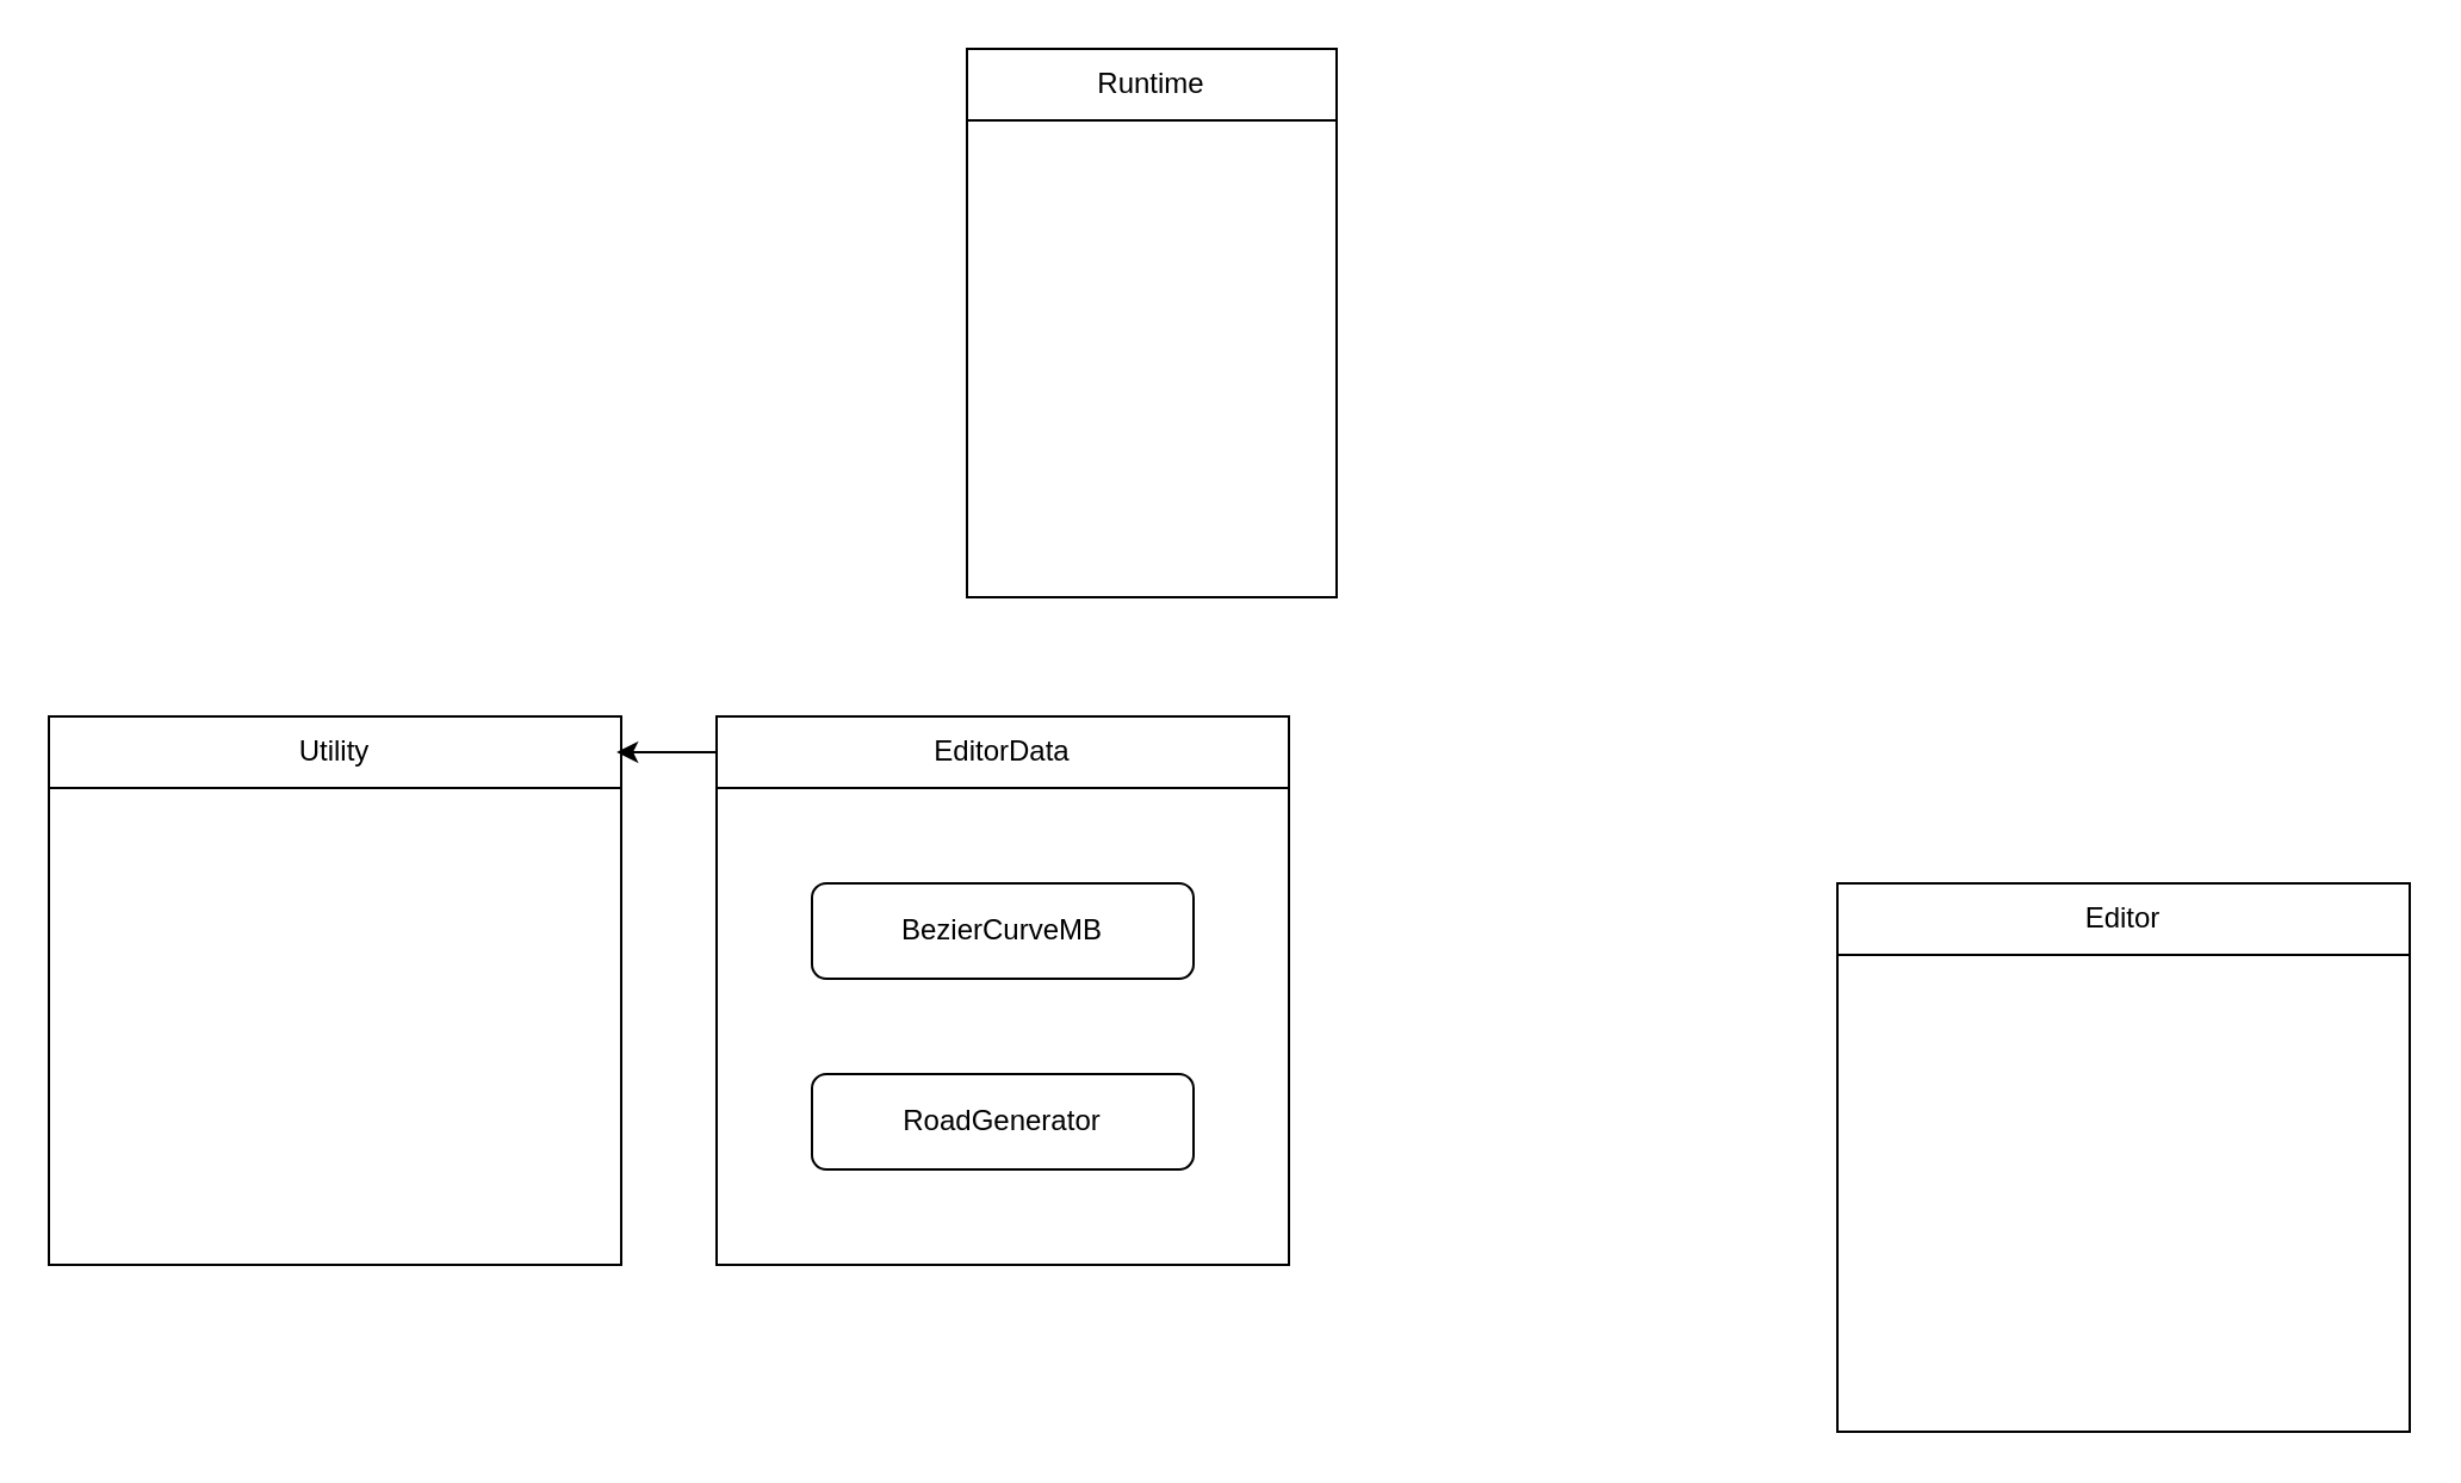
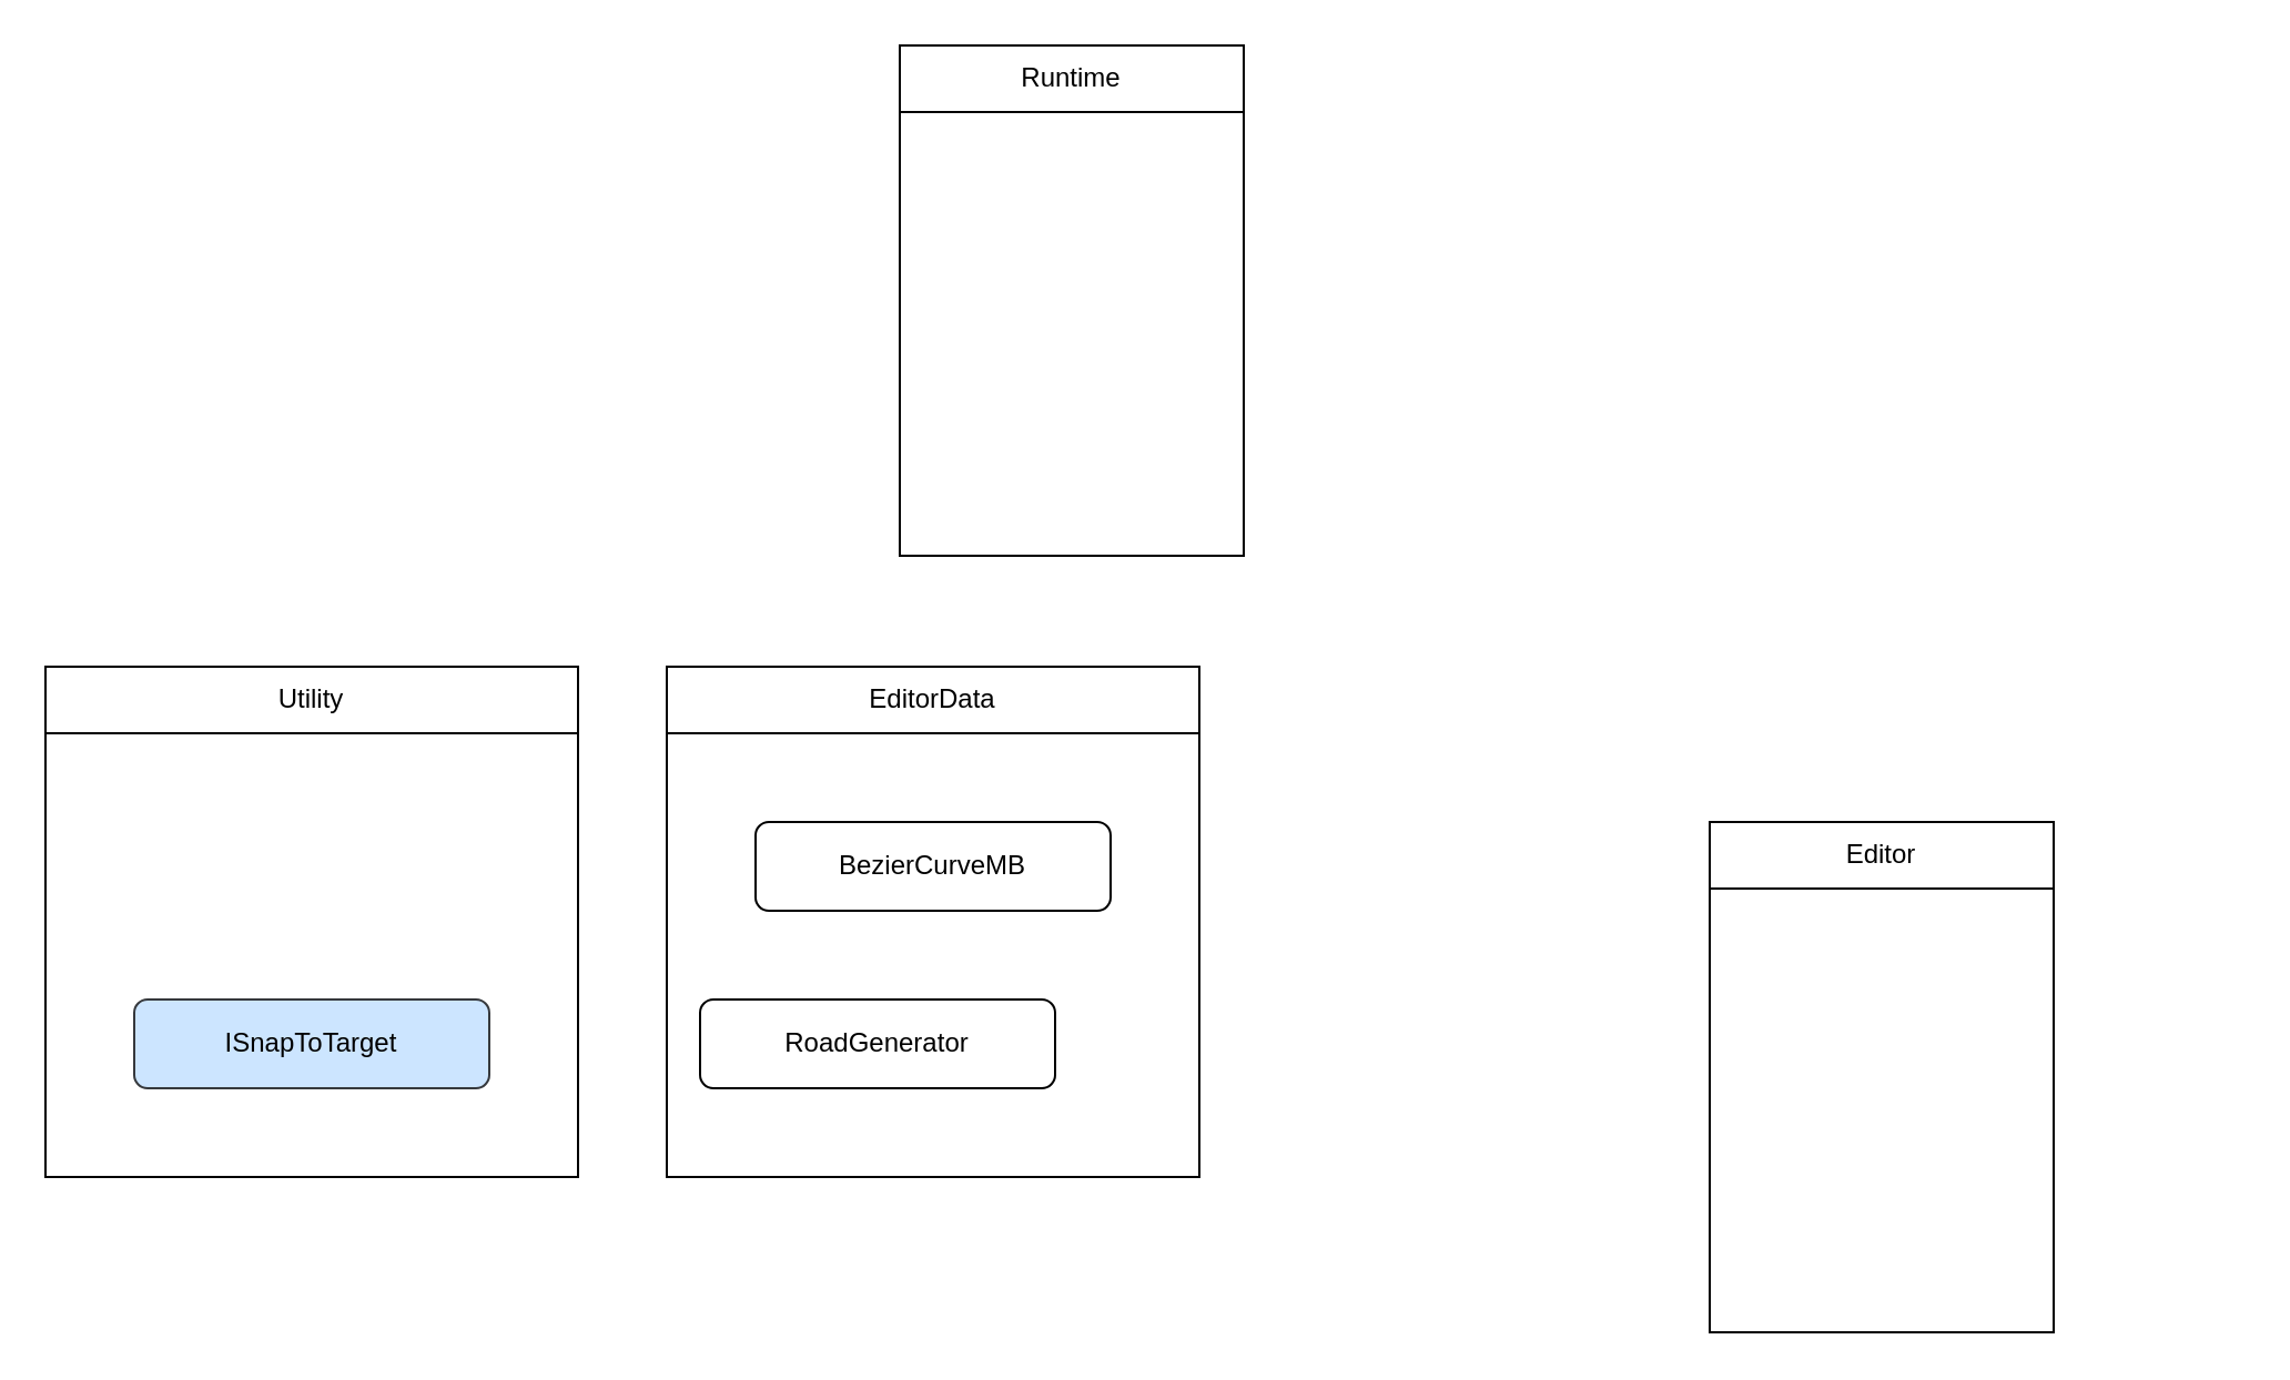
  <mxCell id="0" />
  <mxCell id="1" parent="0" />
+ <mxCell id="2" value="&lt;div&gt;ISnapToTarget&lt;/div&gt;" style="rounded=1;whiteSpace=wrap;html=1;fillColor=#cce5ff;strokeColor=#36393d;" vertex="1" parent="1"><mxGeometry x="60" y="450" width="160" height="40" as="geometry" /></mxCell>
  <mxCell id="3" value="Utility" style="swimlane;fontStyle=0;childLayout=stackLayout;horizontal=1;startSize=30;horizontalStack=0;resizeParent=1;resizeParentMax=0;resizeLast=0;collapsible=1;marginBottom=0;whiteSpace=wrap;html=1;" vertex="1" parent="1"><mxGeometry x="20" y="300" width="240" height="230" as="geometry" /></mxCell>
  <mxCell id="4" value="Runtime" style="swimlane;fontStyle=0;childLayout=stackLayout;horizontal=1;startSize=30;horizontalStack=0;resizeParent=1;resizeParentMax=0;resizeLast=0;collapsible=1;marginBottom=0;whiteSpace=wrap;html=1;" vertex="1" parent="1"><mxGeometry x="405" y="20" width="155" height="230" as="geometry" /></mxCell>
  <mxCell id="5" value="EditorData" style="swimlane;fontStyle=0;childLayout=stackLayout;horizontal=1;startSize=30;horizontalStack=0;resizeParent=1;resizeParentMax=0;resizeLast=0;collapsible=1;marginBottom=0;whiteSpace=wrap;html=1;" vertex="1" parent="1"><mxGeometry x="300" y="300" width="240" height="230" as="geometry" /></mxCell>
- <mxCell id="6" value="Editor" style="swimlane;fontStyle=0;childLayout=stackLayout;horizontal=1;startSize=30;horizontalStack=0;resizeParent=1;resizeParentMax=0;resizeLast=0;collapsible=1;marginBottom=0;whiteSpace=wrap;html=1;" vertex="1" parent="1"><mxGeometry x="770" y="370" width="240" height="230" as="geometry" /></mxCell>
- <mxCell id="7" style="edgeStyle=orthogonalEdgeStyle;rounded=0;orthogonalLoop=1;jettySize=auto;html=1;entryX=0.992;entryY=0.065;entryDx=0;entryDy=0;entryPerimeter=0;" edge="1" parent="1" source="5" target="3"><mxGeometry relative="1" as="geometry"><Array as="points"><mxPoint x="320" y="315" /><mxPoint x="320" y="315" /></Array></mxGeometry></mxCell>
+ <mxCell id="6" value="Editor" style="swimlane;fontStyle=0;childLayout=stackLayout;horizontal=1;startSize=30;horizontalStack=0;resizeParent=1;resizeParentMax=0;resizeLast=0;collapsible=1;marginBottom=0;whiteSpace=wrap;html=1;" vertex="1" parent="1"><mxGeometry x="770" y="370" width="155" height="230" as="geometry" /></mxCell>
  <mxCell id="8" value="BezierCurveMB" style="rounded=1;whiteSpace=wrap;html=1;" vertex="1" parent="1"><mxGeometry x="340" y="370" width="160" height="40" as="geometry" /></mxCell>
- <mxCell id="9" value="RoadGenerator" style="rounded=1;whiteSpace=wrap;html=1;" vertex="1" parent="1"><mxGeometry x="340" y="450" width="160" height="40" as="geometry" /></mxCell>
+ <mxCell id="9" value="RoadGenerator" style="rounded=1;whiteSpace=wrap;html=1;" vertex="1" parent="1"><mxGeometry x="315" y="450" width="160" height="40" as="geometry" /></mxCell>
